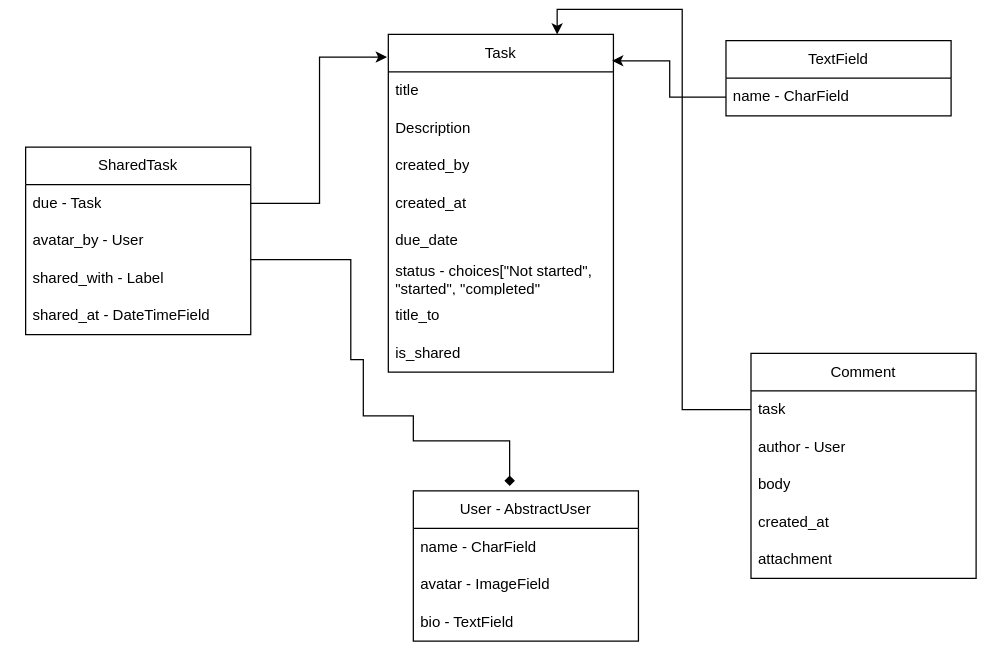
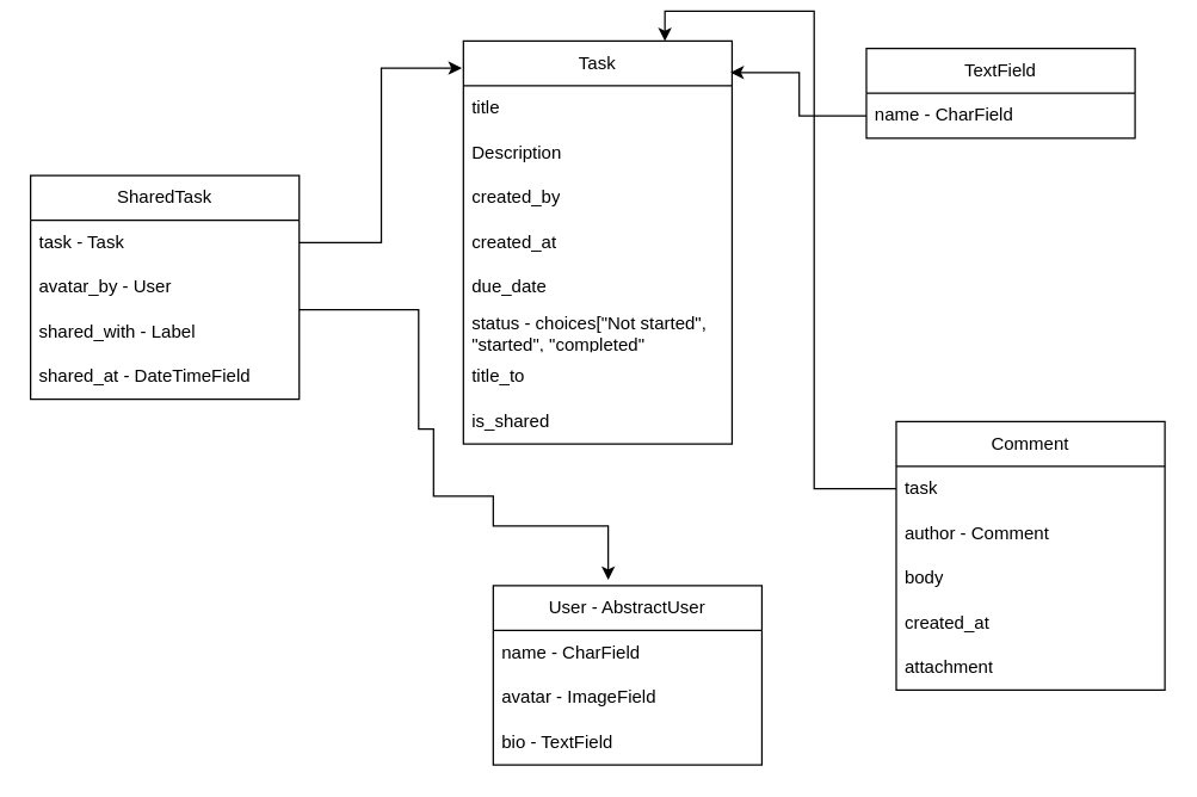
  <mxCell id="0" />
  <mxCell id="1" parent="0" />
  <mxCell id="2" value="Task" style="swimlane;fontStyle=0;childLayout=stackLayout;horizontal=1;startSize=30;horizontalStack=0;resizeParent=1;resizeParentMax=0;resizeLast=0;collapsible=1;marginBottom=0;whiteSpace=wrap;html=1;" parent="1" vertex="1"><mxGeometry x="310" y="20" width="180" height="270" as="geometry" /></mxCell>
  <mxCell id="3" value="title" style="text;strokeColor=none;fillColor=none;align=left;verticalAlign=middle;spacingLeft=4;spacingRight=4;overflow=hidden;points=[[0,0.5],[1,0.5]];portConstraint=eastwest;rotatable=0;whiteSpace=wrap;html=1;" parent="2" vertex="1"><mxGeometry y="30" width="180" height="30" as="geometry" /></mxCell>
  <mxCell id="4" value="Description" style="text;strokeColor=none;fillColor=none;align=left;verticalAlign=middle;spacingLeft=4;spacingRight=4;overflow=hidden;points=[[0,0.5],[1,0.5]];portConstraint=eastwest;rotatable=0;whiteSpace=wrap;html=1;" parent="2" vertex="1"><mxGeometry y="60" width="180" height="30" as="geometry" /></mxCell>
  <mxCell id="5" value="created_by" style="text;strokeColor=none;fillColor=none;align=left;verticalAlign=middle;spacingLeft=4;spacingRight=4;overflow=hidden;points=[[0,0.5],[1,0.5]];portConstraint=eastwest;rotatable=0;whiteSpace=wrap;html=1;" parent="2" vertex="1"><mxGeometry y="90" width="180" height="30" as="geometry" /></mxCell>
  <mxCell id="6" value="created_at" style="text;strokeColor=none;fillColor=none;align=left;verticalAlign=middle;spacingLeft=4;spacingRight=4;overflow=hidden;points=[[0,0.5],[1,0.5]];portConstraint=eastwest;rotatable=0;whiteSpace=wrap;html=1;" parent="2" vertex="1"><mxGeometry y="120" width="180" height="30" as="geometry" /></mxCell>
  <mxCell id="7" value="due_date" style="text;strokeColor=none;fillColor=none;align=left;verticalAlign=middle;spacingLeft=4;spacingRight=4;overflow=hidden;points=[[0,0.5],[1,0.5]];portConstraint=eastwest;rotatable=0;whiteSpace=wrap;html=1;" parent="2" vertex="1"><mxGeometry y="150" width="180" height="30" as="geometry" /></mxCell>
  <mxCell id="8" value="status - choices[&quot;Not started&quot;, &quot;started&quot;, &quot;completed&quot;" style="text;strokeColor=none;fillColor=none;align=left;verticalAlign=middle;spacingLeft=4;spacingRight=4;overflow=hidden;points=[[0,0.5],[1,0.5]];portConstraint=eastwest;rotatable=0;whiteSpace=wrap;html=1;" parent="2" vertex="1"><mxGeometry y="180" width="180" height="30" as="geometry" /></mxCell>
  <mxCell id="9" value="title_to" style="text;strokeColor=none;fillColor=none;align=left;verticalAlign=middle;spacingLeft=4;spacingRight=4;overflow=hidden;points=[[0,0.5],[1,0.5]];portConstraint=eastwest;rotatable=0;whiteSpace=wrap;html=1;" parent="2" vertex="1"><mxGeometry y="210" width="180" height="30" as="geometry" /></mxCell>
  <mxCell id="10" value="is_shared" style="text;strokeColor=none;fillColor=none;align=left;verticalAlign=middle;spacingLeft=4;spacingRight=4;overflow=hidden;points=[[0,0.5],[1,0.5]];portConstraint=eastwest;rotatable=0;whiteSpace=wrap;html=1;" parent="2" vertex="1"><mxGeometry y="240" width="180" height="30" as="geometry" /></mxCell>
  <mxCell id="11" value="Comment" style="swimlane;fontStyle=0;childLayout=stackLayout;horizontal=1;startSize=30;horizontalStack=0;resizeParent=1;resizeParentMax=0;resizeLast=0;collapsible=1;marginBottom=0;whiteSpace=wrap;html=1;" parent="1" vertex="1"><mxGeometry x="600" y="275" width="180" height="180" as="geometry" /></mxCell>
  <mxCell id="12" value="task" style="text;strokeColor=none;fillColor=none;align=left;verticalAlign=middle;spacingLeft=4;spacingRight=4;overflow=hidden;points=[[0,0.5],[1,0.5]];portConstraint=eastwest;rotatable=0;whiteSpace=wrap;html=1;" parent="11" vertex="1"><mxGeometry y="30" width="180" height="30" as="geometry" /></mxCell>
- <mxCell id="13" value="author - User&lt;br&gt;" style="text;strokeColor=none;fillColor=none;align=left;verticalAlign=middle;spacingLeft=4;spacingRight=4;overflow=hidden;points=[[0,0.5],[1,0.5]];portConstraint=eastwest;rotatable=0;whiteSpace=wrap;html=1;" parent="11" vertex="1"><mxGeometry y="60" width="180" height="30" as="geometry" /></mxCell>
+ <mxCell id="13" value="author - Comment&lt;br&gt;" style="text;strokeColor=none;fillColor=none;align=left;verticalAlign=middle;spacingLeft=4;spacingRight=4;overflow=hidden;points=[[0,0.5],[1,0.5]];portConstraint=eastwest;rotatable=0;whiteSpace=wrap;html=1;" parent="11" vertex="1"><mxGeometry y="60" width="180" height="30" as="geometry" /></mxCell>
  <mxCell id="14" value="body" style="text;strokeColor=none;fillColor=none;align=left;verticalAlign=middle;spacingLeft=4;spacingRight=4;overflow=hidden;points=[[0,0.5],[1,0.5]];portConstraint=eastwest;rotatable=0;whiteSpace=wrap;html=1;" parent="11" vertex="1"><mxGeometry y="90" width="180" height="30" as="geometry" /></mxCell>
  <mxCell id="15" value="created_at" style="text;strokeColor=none;fillColor=none;align=left;verticalAlign=middle;spacingLeft=4;spacingRight=4;overflow=hidden;points=[[0,0.5],[1,0.5]];portConstraint=eastwest;rotatable=0;whiteSpace=wrap;html=1;" parent="11" vertex="1"><mxGeometry y="120" width="180" height="30" as="geometry" /></mxCell>
  <mxCell id="16" value="attachment" style="text;strokeColor=none;fillColor=none;align=left;verticalAlign=middle;spacingLeft=4;spacingRight=4;overflow=hidden;points=[[0,0.5],[1,0.5]];portConstraint=eastwest;rotatable=0;whiteSpace=wrap;html=1;" parent="11" vertex="1"><mxGeometry y="150" width="180" height="30" as="geometry" /></mxCell>
  <mxCell id="17" value="SharedTask" style="swimlane;fontStyle=0;childLayout=stackLayout;horizontal=1;startSize=30;horizontalStack=0;resizeParent=1;resizeParentMax=0;resizeLast=0;collapsible=1;marginBottom=0;whiteSpace=wrap;html=1;" parent="1" vertex="1"><mxGeometry x="20" y="110" width="180" height="150" as="geometry" /></mxCell>
- <mxCell id="18" value="due - Task" style="text;strokeColor=none;fillColor=none;align=left;verticalAlign=middle;spacingLeft=4;spacingRight=4;overflow=hidden;points=[[0,0.5],[1,0.5]];portConstraint=eastwest;rotatable=0;whiteSpace=wrap;html=1;" parent="17" vertex="1"><mxGeometry y="30" width="180" height="30" as="geometry" /></mxCell>
+ <mxCell id="18" value="task - Task" style="text;strokeColor=none;fillColor=none;align=left;verticalAlign=middle;spacingLeft=4;spacingRight=4;overflow=hidden;points=[[0,0.5],[1,0.5]];portConstraint=eastwest;rotatable=0;whiteSpace=wrap;html=1;" parent="17" vertex="1"><mxGeometry y="30" width="180" height="30" as="geometry" /></mxCell>
  <mxCell id="19" value="avatar_by - User" style="text;strokeColor=none;fillColor=none;align=left;verticalAlign=middle;spacingLeft=4;spacingRight=4;overflow=hidden;points=[[0,0.5],[1,0.5]];portConstraint=eastwest;rotatable=0;whiteSpace=wrap;html=1;" parent="17" vertex="1"><mxGeometry y="60" width="180" height="30" as="geometry" /></mxCell>
  <mxCell id="20" value="shared_with - Label" style="text;strokeColor=none;fillColor=none;align=left;verticalAlign=middle;spacingLeft=4;spacingRight=4;overflow=hidden;points=[[0,0.5],[1,0.5]];portConstraint=eastwest;rotatable=0;whiteSpace=wrap;html=1;" parent="17" vertex="1"><mxGeometry y="90" width="180" height="30" as="geometry" /></mxCell>
  <mxCell id="21" value="shared_at - DateTimeField" style="text;strokeColor=none;fillColor=none;align=left;verticalAlign=middle;spacingLeft=4;spacingRight=4;overflow=hidden;points=[[0,0.5],[1,0.5]];portConstraint=eastwest;rotatable=0;whiteSpace=wrap;html=1;" parent="17" vertex="1"><mxGeometry y="120" width="180" height="30" as="geometry" /></mxCell>
  <mxCell id="22" value="User - AbstractUser" style="swimlane;fontStyle=0;childLayout=stackLayout;horizontal=1;startSize=30;horizontalStack=0;resizeParent=1;resizeParentMax=0;resizeLast=0;collapsible=1;marginBottom=0;whiteSpace=wrap;html=1;" parent="1" vertex="1"><mxGeometry x="330" y="385" width="180" height="120" as="geometry" /></mxCell>
  <mxCell id="23" value="name - CharField" style="text;strokeColor=none;fillColor=none;align=left;verticalAlign=middle;spacingLeft=4;spacingRight=4;overflow=hidden;points=[[0,0.5],[1,0.5]];portConstraint=eastwest;rotatable=0;whiteSpace=wrap;html=1;" parent="22" vertex="1"><mxGeometry y="30" width="180" height="30" as="geometry" /></mxCell>
  <mxCell id="24" value="avatar - ImageField" style="text;strokeColor=none;fillColor=none;align=left;verticalAlign=middle;spacingLeft=4;spacingRight=4;overflow=hidden;points=[[0,0.5],[1,0.5]];portConstraint=eastwest;rotatable=0;whiteSpace=wrap;html=1;" parent="22" vertex="1"><mxGeometry y="60" width="180" height="30" as="geometry" /></mxCell>
  <mxCell id="25" value="bio - TextField" style="text;strokeColor=none;fillColor=none;align=left;verticalAlign=middle;spacingLeft=4;spacingRight=4;overflow=hidden;points=[[0,0.5],[1,0.5]];portConstraint=eastwest;rotatable=0;whiteSpace=wrap;html=1;" parent="22" vertex="1"><mxGeometry y="90" width="180" height="30" as="geometry" /></mxCell>
  <mxCell id="26" style="edgeStyle=orthogonalEdgeStyle;rounded=0;orthogonalLoop=1;jettySize=auto;html=1;entryX=-0.006;entryY=0.067;entryDx=0;entryDy=0;entryPerimeter=0;" parent="1" source="18" target="2" edge="1"><mxGeometry relative="1" as="geometry" /></mxCell>
- <mxCell id="27" style="edgeStyle=orthogonalEdgeStyle;rounded=0;orthogonalLoop=1;jettySize=auto;html=1;entryX=0.428;entryY=-0.033;entryDx=0;entryDy=0;entryPerimeter=0;endArrow=diamond;" parent="1" source="20" target="22" edge="1"><mxGeometry relative="1" as="geometry"><Array as="points"><mxPoint x="280" y="200" /><mxPoint x="280" y="280" /><mxPoint x="290" y="280" /><mxPoint x="290" y="325" /><mxPoint x="330" y="325" /><mxPoint x="330" y="345" /><mxPoint x="407" y="345" /></Array><mxPoint x="330" y="357" as="targetPoint" /></mxGeometry></mxCell>
+ <mxCell id="27" style="edgeStyle=orthogonalEdgeStyle;rounded=0;orthogonalLoop=1;jettySize=auto;html=1;entryX=0.428;entryY=-0.033;entryDx=0;entryDy=0;entryPerimeter=0;" parent="1" source="20" target="22" edge="1"><mxGeometry relative="1" as="geometry"><Array as="points"><mxPoint x="280" y="200" /><mxPoint x="280" y="280" /><mxPoint x="290" y="280" /><mxPoint x="290" y="325" /><mxPoint x="330" y="325" /><mxPoint x="330" y="345" /><mxPoint x="407" y="345" /></Array><mxPoint x="330" y="357" as="targetPoint" /></mxGeometry></mxCell>
  <mxCell id="28" style="edgeStyle=orthogonalEdgeStyle;rounded=0;orthogonalLoop=1;jettySize=auto;html=1;entryX=0.75;entryY=0;entryDx=0;entryDy=0;" parent="1" source="12" target="2" edge="1"><mxGeometry relative="1" as="geometry" /></mxCell>
  <mxCell id="29" value="TextField" style="swimlane;fontStyle=0;childLayout=stackLayout;horizontal=1;startSize=30;horizontalStack=0;resizeParent=1;resizeParentMax=0;resizeLast=0;collapsible=1;marginBottom=0;whiteSpace=wrap;html=1;" vertex="1" parent="1"><mxGeometry x="580" y="25" width="180" height="60" as="geometry" /></mxCell>
  <mxCell id="30" value="name - CharField" style="text;strokeColor=none;fillColor=none;align=left;verticalAlign=middle;spacingLeft=4;spacingRight=4;overflow=hidden;points=[[0,0.5],[1,0.5]];portConstraint=eastwest;rotatable=0;whiteSpace=wrap;html=1;" vertex="1" parent="29"><mxGeometry y="30" width="180" height="30" as="geometry" /></mxCell>
  <mxCell id="31" style="edgeStyle=orthogonalEdgeStyle;rounded=0;orthogonalLoop=1;jettySize=auto;html=1;entryX=0.994;entryY=0.078;entryDx=0;entryDy=0;entryPerimeter=0;" edge="1" parent="1" source="30" target="2"><mxGeometry relative="1" as="geometry" /></mxCell>
